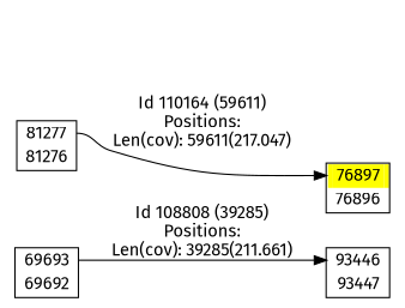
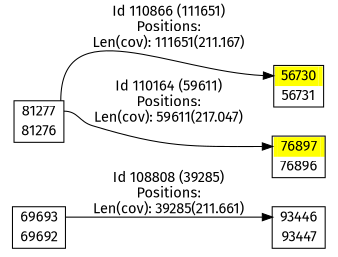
  digraph {
    fontname="Fira Sans"
    rankdir=LR
    node [color=black fontname="Fira Sans" penwidth=1.8 shape=plaintext]
    edge [color=black fontname="Fira Sans" tailport=port_81277_out]
    n1 [label=<<TABLE BORDER="1" CELLSPACING="0" > <TR><TD BORDER="0" PORT = "port_93446_in" color="white" bgcolor="white" ></TD><TD BORDER="0" color="white" bgcolor="white" >93446</TD><TD BORDER="0" PORT = "port_93446_out" color="white" bgcolor="white" ></TD></TR> <TR><TD BORDER="0" PORT = "port_93447_out" color="white" bgcolor="white" ></TD><TD BORDER="0" color="white" bgcolor="white" >93447</TD><TD BORDER="0" PORT = "port_93447_in" color="white" bgcolor="white" ></TD></TR> </TABLE>>]
+   n2 [label=<<TABLE BORDER="1" CELLSPACING="0" > <TR><TD BORDER="0" PORT = "port_56730_in" color="yellow" bgcolor="yellow" ></TD><TD BORDER="0" color="yellow" bgcolor="yellow" >56730</TD><TD BORDER="0" PORT = "port_56730_out" color="yellow" bgcolor="yellow" ></TD></TR> <TR><TD BORDER="0" PORT = "port_56731_out" color="white" bgcolor="white" ></TD><TD BORDER="0" color="white" bgcolor="white" >56731</TD><TD BORDER="0" PORT = "port_56731_in" color="white" bgcolor="white" ></TD></TR> </TABLE>>]
    n3 [label=<<TABLE BORDER="1" CELLSPACING="0" > <TR><TD BORDER="0" PORT = "port_69693_in" color="white" bgcolor="white" ></TD><TD BORDER="0" color="white" bgcolor="white" >69693</TD><TD BORDER="0" PORT = "port_69693_out" color="white" bgcolor="white" ></TD></TR> <TR><TD BORDER="0" PORT = "port_69692_out" color="white" bgcolor="white" ></TD><TD BORDER="0" color="white" bgcolor="white" >69692</TD><TD BORDER="0" PORT = "port_69692_in" color="white" bgcolor="white" ></TD></TR> </TABLE>>]
    n4 [label=<<TABLE BORDER="1" CELLSPACING="0" > <TR><TD BORDER="0" PORT = "port_76897_in" color="yellow" bgcolor="yellow" ></TD><TD BORDER="0" color="yellow" bgcolor="yellow" >76897</TD><TD BORDER="0" PORT = "port_76897_out" color="yellow" bgcolor="yellow" ></TD></TR> <TR><TD BORDER="0" PORT = "port_76896_out" color="white" bgcolor="white" ></TD><TD BORDER="0" color="white" bgcolor="white" >76896</TD><TD BORDER="0" PORT = "port_76896_in" color="white" bgcolor="white" ></TD></TR> </TABLE>>]
    n5 [label=<<TABLE BORDER="1" CELLSPACING="0" > <TR><TD BORDER="0" PORT = "port_81277_in" color="white" bgcolor="white" ></TD><TD BORDER="0" color="white" bgcolor="white" >81277</TD><TD BORDER="0" PORT = "port_81277_out" color="white" bgcolor="white" ></TD></TR> <TR><TD BORDER="0" PORT = "port_81276_out" color="white" bgcolor="white" ></TD><TD BORDER="0" color="white" bgcolor="white" >81276</TD><TD BORDER="0" PORT = "port_81276_in" color="white" bgcolor="white" ></TD></TR> </TABLE>>]
    n3 -> n1 [headport=port_93446_in label="Id 108808 (39285)\nPositions:\nLen(cov): 39285(211.661)" tailport=port_69693_out]
+   n5 -> n2 [headport=port_56730_in label="Id 110866 (111651)\nPositions:\nLen(cov): 111651(211.167)"]
    n5 -> n4 [headport=port_76897_in label="Id 110164 (59611)\nPositions:\nLen(cov): 59611(217.047)"]
  }
